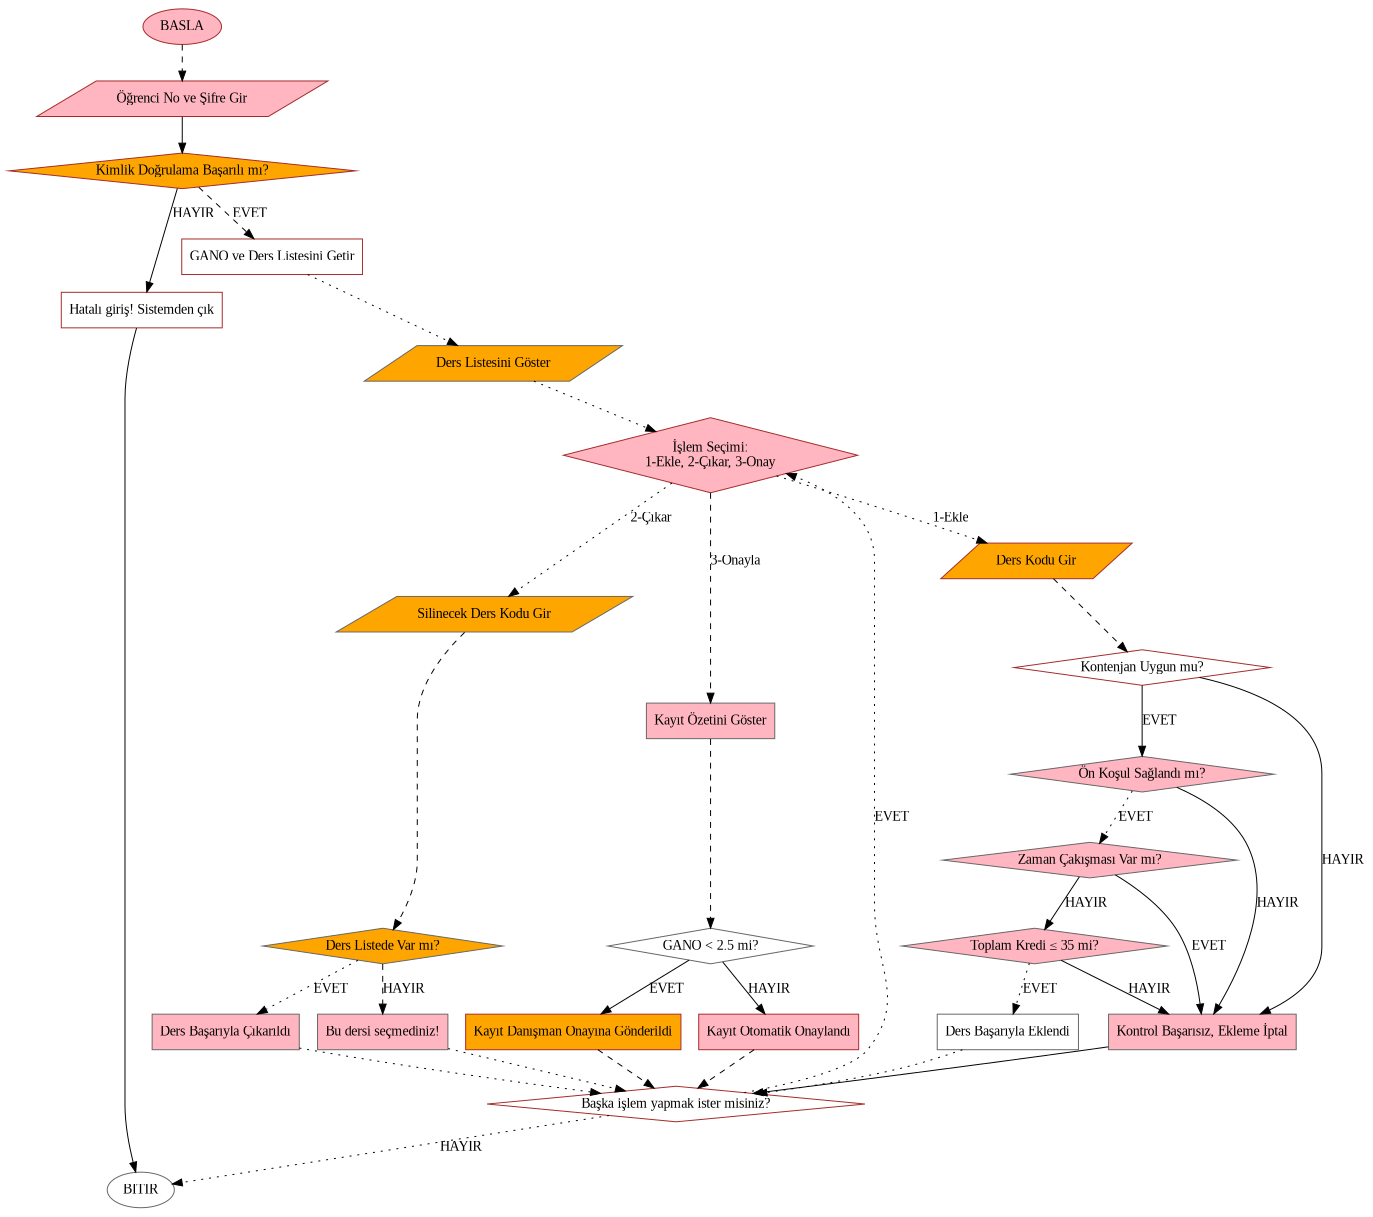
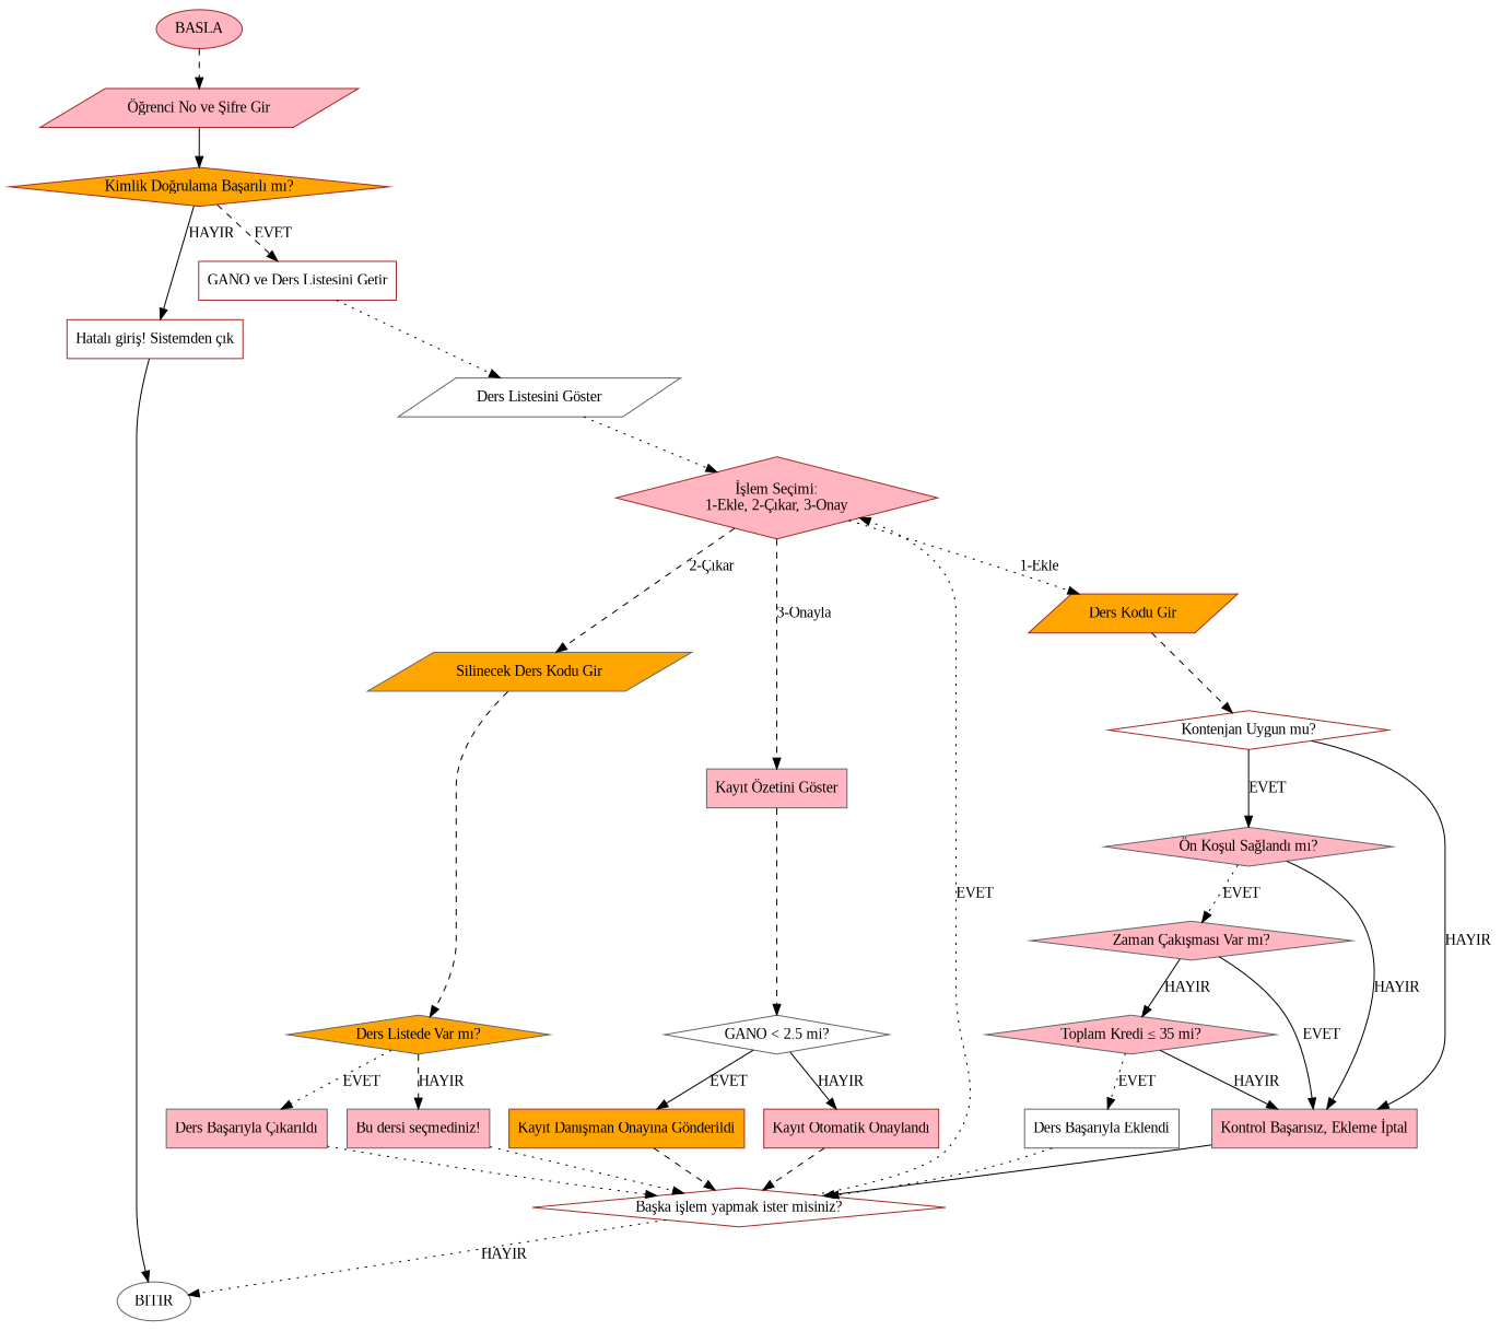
  digraph {
    fontname="Liberation Serif"
    rankdir=TB
    node [color=gray40 fillcolor=lightpink fontname="Liberation Serif" shape=diamond style=filled]
    edge [fontname="Liberation Serif" style=solid]
    n1 [color=brown label=BASLA shape=oval]
    n2 [color=brown label="Öğrenci No ve Şifre Gir" shape=parallelogram]
    n3 [color=brown fillcolor=orange label="Kimlik Doğrulama Başarılı mı?"]
    n4 [color=brown fillcolor=white label="Hatalı giriş! Sistemden çık" shape=box]
    n5 [color=brown fillcolor=white label="GANO ve Ders Listesini Getir" shape=box]
    n6 [fillcolor=white label=BITIR shape=oval]
-   n7 [fillcolor=orange label="Ders Listesini Göster" shape=parallelogram]
+   n7 [fillcolor=white label="Ders Listesini Göster" shape=parallelogram]
    n8 [color=brown label="İşlem Seçimi:\n1-Ekle, 2-Çıkar, 3-Onay"]
    n9 [color=brown fillcolor=orange label="Ders Kodu Gir" shape=parallelogram]
    n10 [fillcolor=orange label="Silinecek Ders Kodu Gir" shape=parallelogram]
    n11 [label="Kayıt Özetini Göster" shape=box]
    n12 [color=brown fillcolor=white label="Kontenjan Uygun mu?"]
    n13 [fillcolor=orange label="Ders Listede Var mı?"]
    n14 [fillcolor=white label="GANO < 2.5 mi?"]
    n15 [label="Ön Koşul Sağlandı mı?"]
    n16 [label="Kontrol Başarısız, Ekleme İptal" shape=box]
    n17 [label="Ders Başarıyla Çıkarıldı" shape=box]
    n18 [label="Bu dersi seçmediniz!" shape=box]
    n19 [color=brown fillcolor=orange label="Kayıt Danışman Onayına Gönderildi" shape=box]
    n20 [color=brown label="Kayıt Otomatik Onaylandı" shape=box]
    n21 [label="Zaman Çakışması Var mı?"]
    n22 [color=brown fillcolor=white label="Başka işlem yapmak ister misiniz?"]
    n23 [label="Toplam Kredi ≤ 35 mi?"]
    n24 [fillcolor=white label="Ders Başarıyla Eklendi" shape=box]
    n1 -> n2 [style=dashed]
    n2 -> n3
    n3 -> n4 [label=HAYIR]
    n3 -> n5 [label=EVET style=dashed]
    n4 -> n6
    n5 -> n7 [style=dotted]
    n7 -> n8 [style=dotted]
    n8 -> n9 [label="1-Ekle" style=dotted]
-   n8 -> n10 [label="2-Çıkar" style=dotted]
+   n8 -> n10 [label="2-Çıkar" style=dashed]
    n8 -> n11 [label="3-Onayla" style=dashed]
    n9 -> n12 [style=dashed]
    n10 -> n13 [style=dashed]
    n11 -> n14 [style=dashed]
    n12 -> n15 [label=EVET]
    n12 -> n16 [label=HAYIR]
    n13 -> n17 [label=EVET style=dotted]
    n13 -> n18 [label=HAYIR style=dashed]
    n14 -> n19 [label=EVET]
    n14 -> n20 [label=HAYIR]
    n15 -> n16 [label=HAYIR]
    n15 -> n21 [label=EVET style=dotted]
    n16 -> n22
    n17 -> n22 [style=dotted]
    n18 -> n22 [style=dotted]
    n19 -> n22 [style=dashed]
    n20 -> n22 [style=dashed]
    n21 -> n16 [label=EVET]
    n21 -> n23 [label=HAYIR]
    n22 -> n6 [label=HAYIR style=dotted]
    n22 -> n8 [label=EVET style=dotted]
    n23 -> n16 [label=HAYIR]
    n23 -> n24 [label=EVET style=dotted]
    n24 -> n22 [style=dotted]
  }
